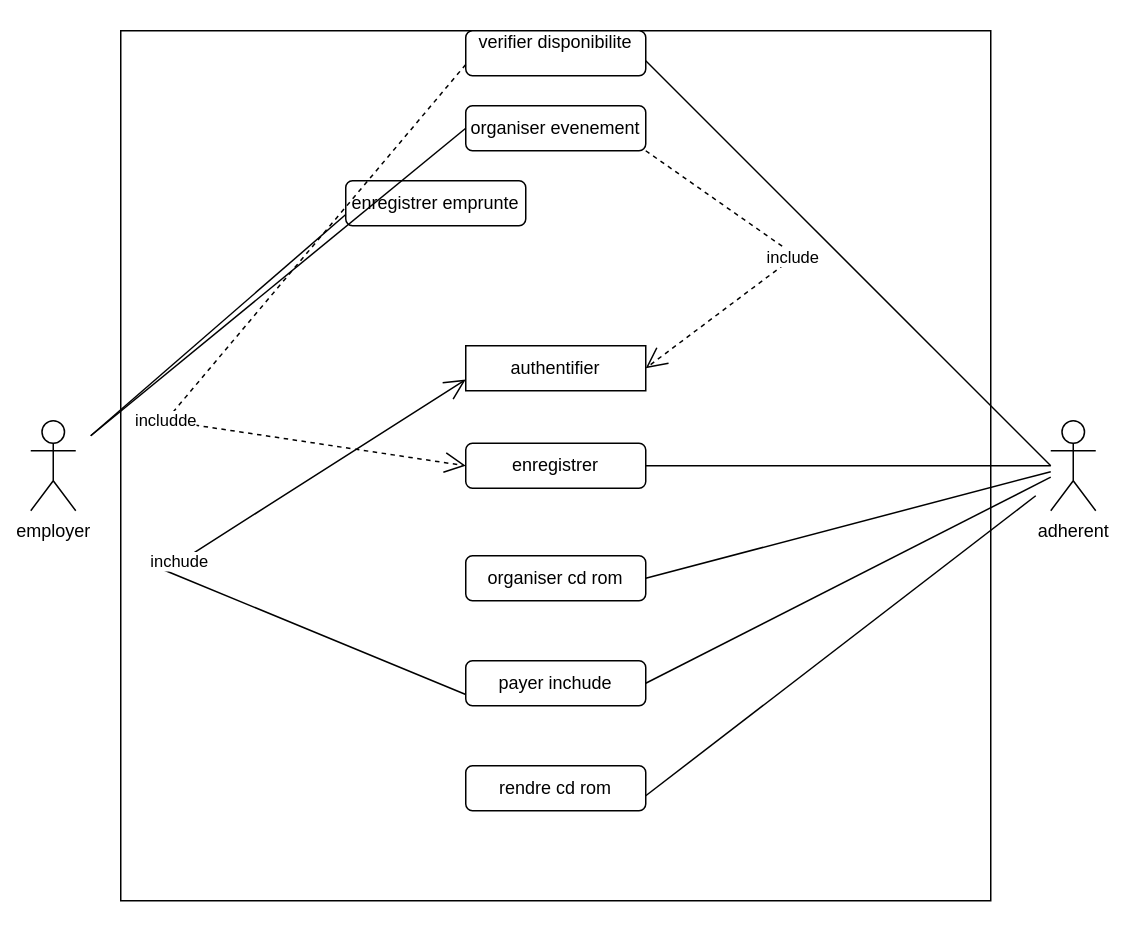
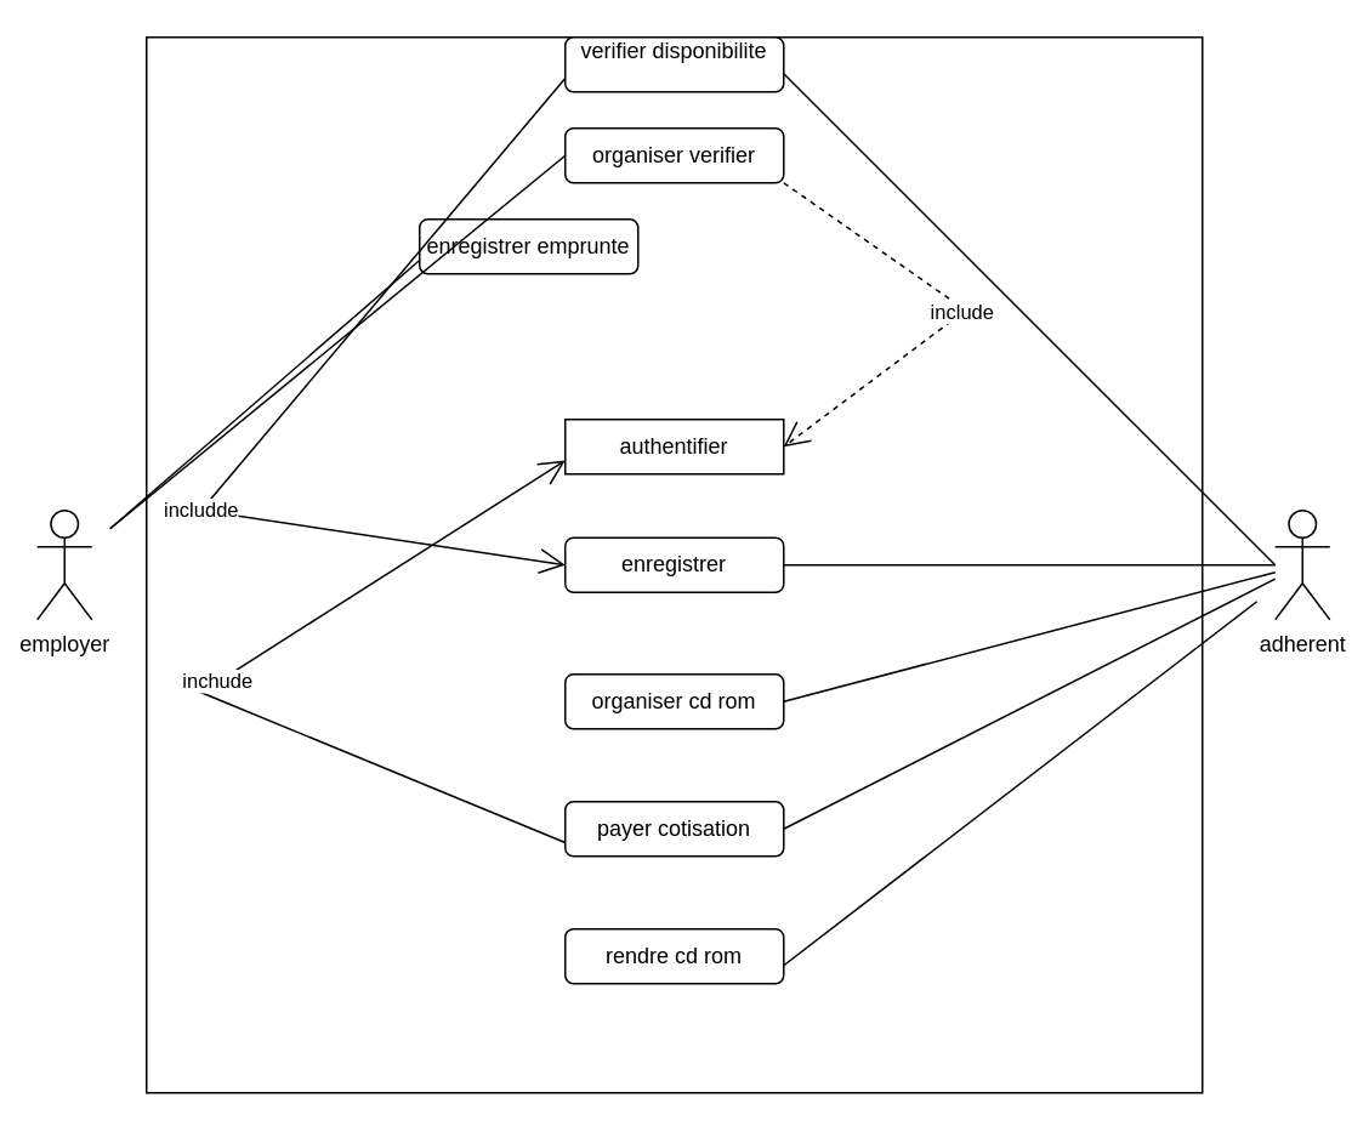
  <mxCell id="0" />
  <mxCell id="1" parent="0" />
  <mxCell id="2" value="employer" style="shape=umlActor;verticalLabelPosition=bottom;verticalAlign=top;html=1;outlineConnect=0;" vertex="1" parent="1"><mxGeometry x="20" y="280" width="30" height="60" as="geometry" /></mxCell>
  <mxCell id="3" value="adherent" style="shape=umlActor;verticalLabelPosition=bottom;verticalAlign=top;html=1;outlineConnect=0;" vertex="1" parent="1"><mxGeometry x="700" y="280" width="30" height="60" as="geometry" /></mxCell>
  <mxCell id="4" value="" style="whiteSpace=wrap;html=1;aspect=fixed;" vertex="1" parent="1"><mxGeometry x="80" width="580" height="580" as="geometry" y="20" /></mxCell>
  <mxCell id="5" value="&lt;div&gt;verifier disponibilite&lt;/div&gt;&lt;div&gt;&lt;br&gt;&lt;/div&gt;" style="rounded=1;whiteSpace=wrap;html=1;" vertex="1" parent="1"><mxGeometry x="310" width="120" height="30" as="geometry" y="20" /></mxCell>
- <mxCell id="6" value="organiser evenement" style="rounded=1;whiteSpace=wrap;html=1;" vertex="1" parent="1"><mxGeometry x="310" y="70" width="120" height="30" as="geometry" /></mxCell>
+ <mxCell id="6" value="organiser verifier" style="rounded=1;whiteSpace=wrap;html=1;" vertex="1" parent="1"><mxGeometry x="310" y="70" width="120" height="30" as="geometry" /></mxCell>
  <mxCell id="7" value="enregistrer emprunte" style="rounded=1;whiteSpace=wrap;html=1;" vertex="1" parent="1"><mxGeometry x="230" y="120" width="120" height="30" as="geometry" /></mxCell>
  <mxCell id="8" value="authentifier" style="whiteSpace=wrap;html=1;rounded=0;" vertex="1" parent="1"><mxGeometry x="310" y="230" width="120" height="30" as="geometry" /></mxCell>
  <mxCell id="9" value="enregistrer" style="rounded=1;whiteSpace=wrap;html=1;" vertex="1" parent="1"><mxGeometry x="310" y="295" width="120" height="30" as="geometry" /></mxCell>
  <mxCell id="10" value="organiser cd rom" style="rounded=1;whiteSpace=wrap;html=1;" vertex="1" parent="1"><mxGeometry x="310" y="370" width="120" height="30" as="geometry" /></mxCell>
- <mxCell id="11" value="payer inchude" style="rounded=1;whiteSpace=wrap;html=1;" vertex="1" parent="1"><mxGeometry x="310" y="440" width="120" height="30" as="geometry" /></mxCell>
+ <mxCell id="11" value="payer cotisation" style="rounded=1;whiteSpace=wrap;html=1;" vertex="1" parent="1"><mxGeometry x="310" y="440" width="120" height="30" as="geometry" /></mxCell>
  <mxCell id="12" value="rendre cd rom" style="rounded=1;whiteSpace=wrap;html=1;" vertex="1" parent="1"><mxGeometry x="310" y="510" width="120" height="30" as="geometry" /></mxCell>
  <mxCell id="13" style="edgeStyle=orthogonalEdgeStyle;rounded=0;orthogonalLoop=1;jettySize=auto;html=1;exitX=0.5;exitY=1;exitDx=0;exitDy=0;" edge="1" parent="1" source="9" target="9"><mxGeometry relative="1" as="geometry" /></mxCell>
  <mxCell id="14" style="edgeStyle=orthogonalEdgeStyle;rounded=0;orthogonalLoop=1;jettySize=auto;html=1;exitX=0.5;exitY=1;exitDx=0;exitDy=0;" edge="1" parent="1" source="11" target="11"><mxGeometry relative="1" as="geometry" /></mxCell>
  <mxCell id="15" value="" style="endArrow=none;html=1;rounded=0;exitX=1;exitY=0.5;exitDx=0;exitDy=0;" edge="1" parent="1" source="9"><mxGeometry relative="1" as="geometry"><mxPoint x="460" y="309.5" as="sourcePoint" /><mxPoint x="700" y="310" as="targetPoint" /></mxGeometry></mxCell>
  <mxCell id="16" value="" style="endArrow=none;html=1;rounded=0;" edge="1" parent="1" target="3"><mxGeometry relative="1" as="geometry"><mxPoint x="430" y="385" as="sourcePoint" /><mxPoint x="600" y="384.5" as="targetPoint" /></mxGeometry></mxCell>
  <mxCell id="17" value="" style="endArrow=none;html=1;rounded=0;" edge="1" parent="1" target="3"><mxGeometry relative="1" as="geometry"><mxPoint x="430" y="455" as="sourcePoint" /><mxPoint x="600" y="454.5" as="targetPoint" /></mxGeometry></mxCell>
  <mxCell id="18" value="" style="endArrow=none;html=1;rounded=0;" edge="1" parent="1"><mxGeometry relative="1" as="geometry"><mxPoint x="430" y="530" as="sourcePoint" /><mxPoint x="690" y="330" as="targetPoint" /><Array as="points"><mxPoint x="430" y="530" /></Array></mxGeometry></mxCell>
  <mxCell id="19" value="" style="endArrow=none;html=1;rounded=0;" edge="1" parent="1"><mxGeometry relative="1" as="geometry"><mxPoint x="430" y="40" as="sourcePoint" /><mxPoint x="700" y="310" as="targetPoint" /></mxGeometry></mxCell>
  <mxCell id="20" value="" style="endArrow=none;html=1;rounded=0;entryX=0;entryY=0.5;entryDx=0;entryDy=0;" edge="1" parent="1" target="6"><mxGeometry relative="1" as="geometry"><mxPoint x="60" y="290" as="sourcePoint" /><mxPoint x="290" y="84.5" as="targetPoint" /></mxGeometry></mxCell>
  <mxCell id="21" value="" style="endArrow=none;html=1;rounded=0;entryX=0;entryY=0.75;entryDx=0;entryDy=0;" edge="1" parent="1" target="7"><mxGeometry relative="1" as="geometry"><mxPoint x="60" y="290" as="sourcePoint" /><mxPoint x="280" y="250" as="targetPoint" /></mxGeometry></mxCell>
  <mxCell id="22" value="inchude" style="endArrow=open;endSize=12;dashed=0;html=1;rounded=0;exitX=0;exitY=0.75;exitDx=0;exitDy=0;entryX=0;entryY=0.75;entryDx=0;entryDy=0;" edge="1" parent="1" source="11" target="8"><mxGeometry width="160" relative="1" as="geometry"><mxPoint x="100" y="384.5" as="sourcePoint" /><mxPoint x="260" y="384.5" as="targetPoint" /><Array as="points"><mxPoint x="110" y="380" /></Array></mxGeometry></mxCell>
  <mxCell id="23" value="include" style="endArrow=open;endSize=12;dashed=1;html=1;rounded=0;entryX=1;entryY=0.5;entryDx=0;entryDy=0;" edge="1" parent="1" target="8"><mxGeometry width="160" relative="1" as="geometry"><mxPoint x="430" y="100" as="sourcePoint" /><mxPoint x="590" y="100" as="targetPoint" /><Array as="points"><mxPoint x="530" y="170" /></Array></mxGeometry></mxCell>
- <mxCell id="24" value="includde" style="endArrow=open;endSize=12;dashed=1;html=1;rounded=0;entryX=0;entryY=0.5;entryDx=0;entryDy=0;exitX=0;exitY=0.75;exitDx=0;exitDy=0;" edge="1" parent="1" source="5" target="9"><mxGeometry x="0.211" width="160" relative="1" as="geometry"><mxPoint x="320" y="280" as="sourcePoint" /><mxPoint x="480" y="280" as="targetPoint" /><Array as="points"><mxPoint x="110" y="280" /></Array><mxPoint as="offset" /></mxGeometry></mxCell>
+ <mxCell id="24" value="includde" style="endArrow=open;endSize=12;dashed=0;html=1;rounded=0;entryX=0;entryY=0.5;entryDx=0;entryDy=0;exitX=0;exitY=0.75;exitDx=0;exitDy=0;" edge="1" parent="1" source="5" target="9"><mxGeometry x="0.211" width="160" relative="1" as="geometry"><mxPoint x="320" y="280" as="sourcePoint" /><mxPoint x="480" y="280" as="targetPoint" /><Array as="points"><mxPoint x="110" y="280" /></Array><mxPoint as="offset" /></mxGeometry></mxCell>
